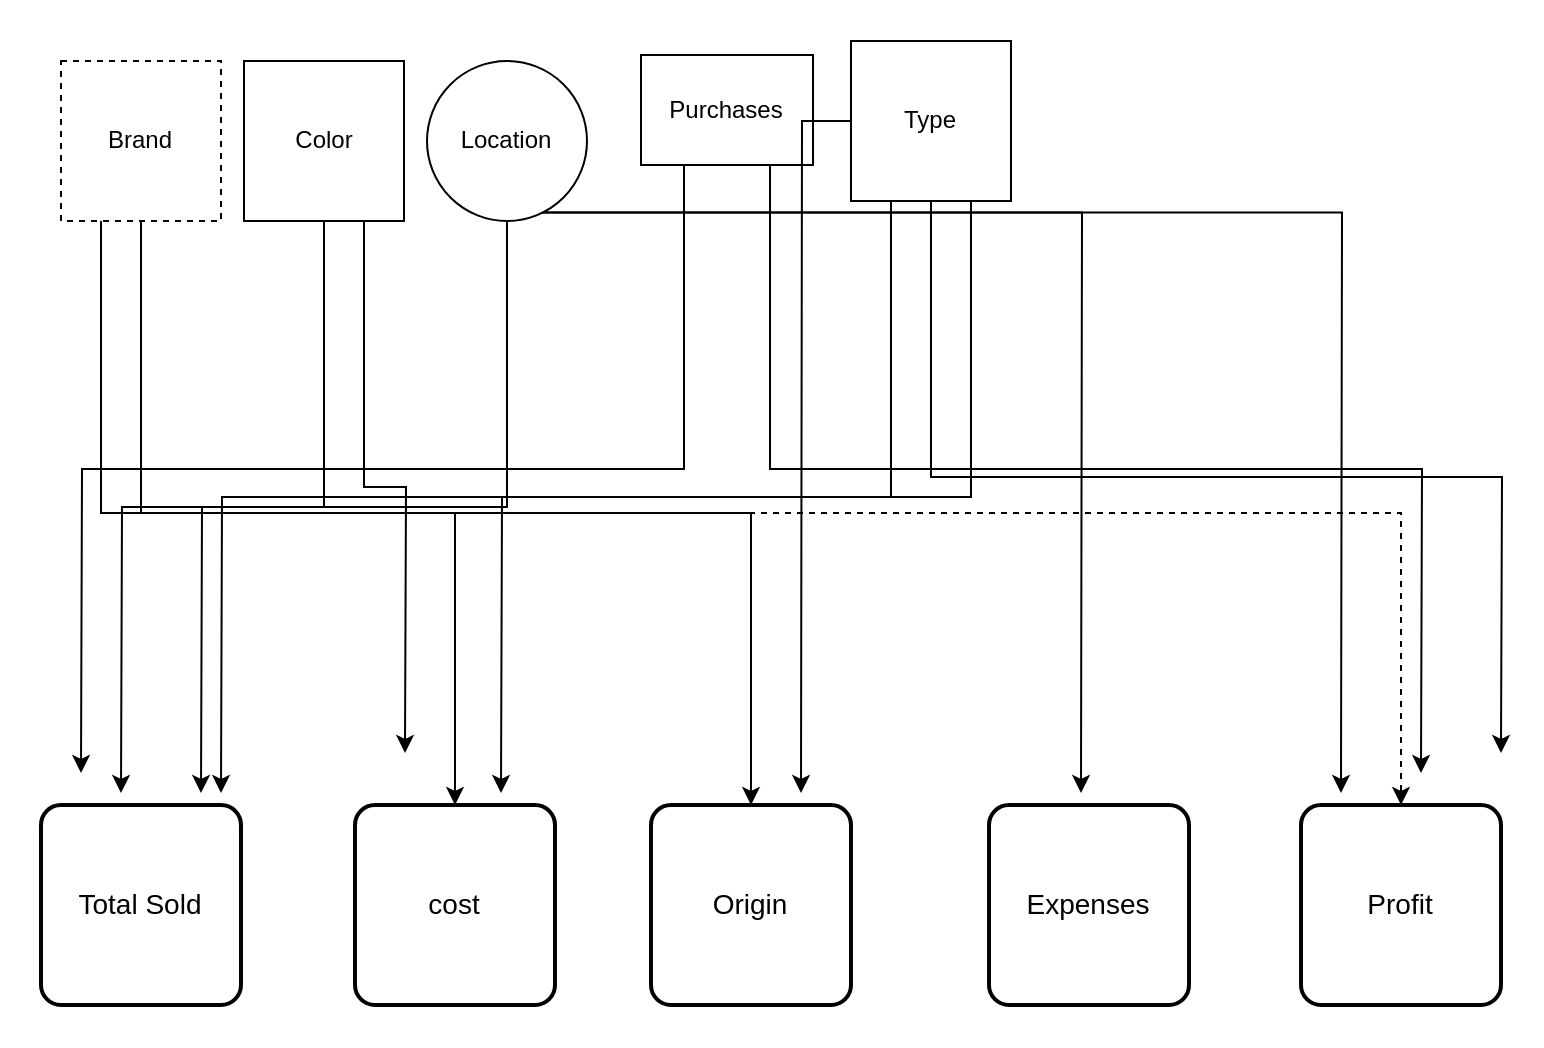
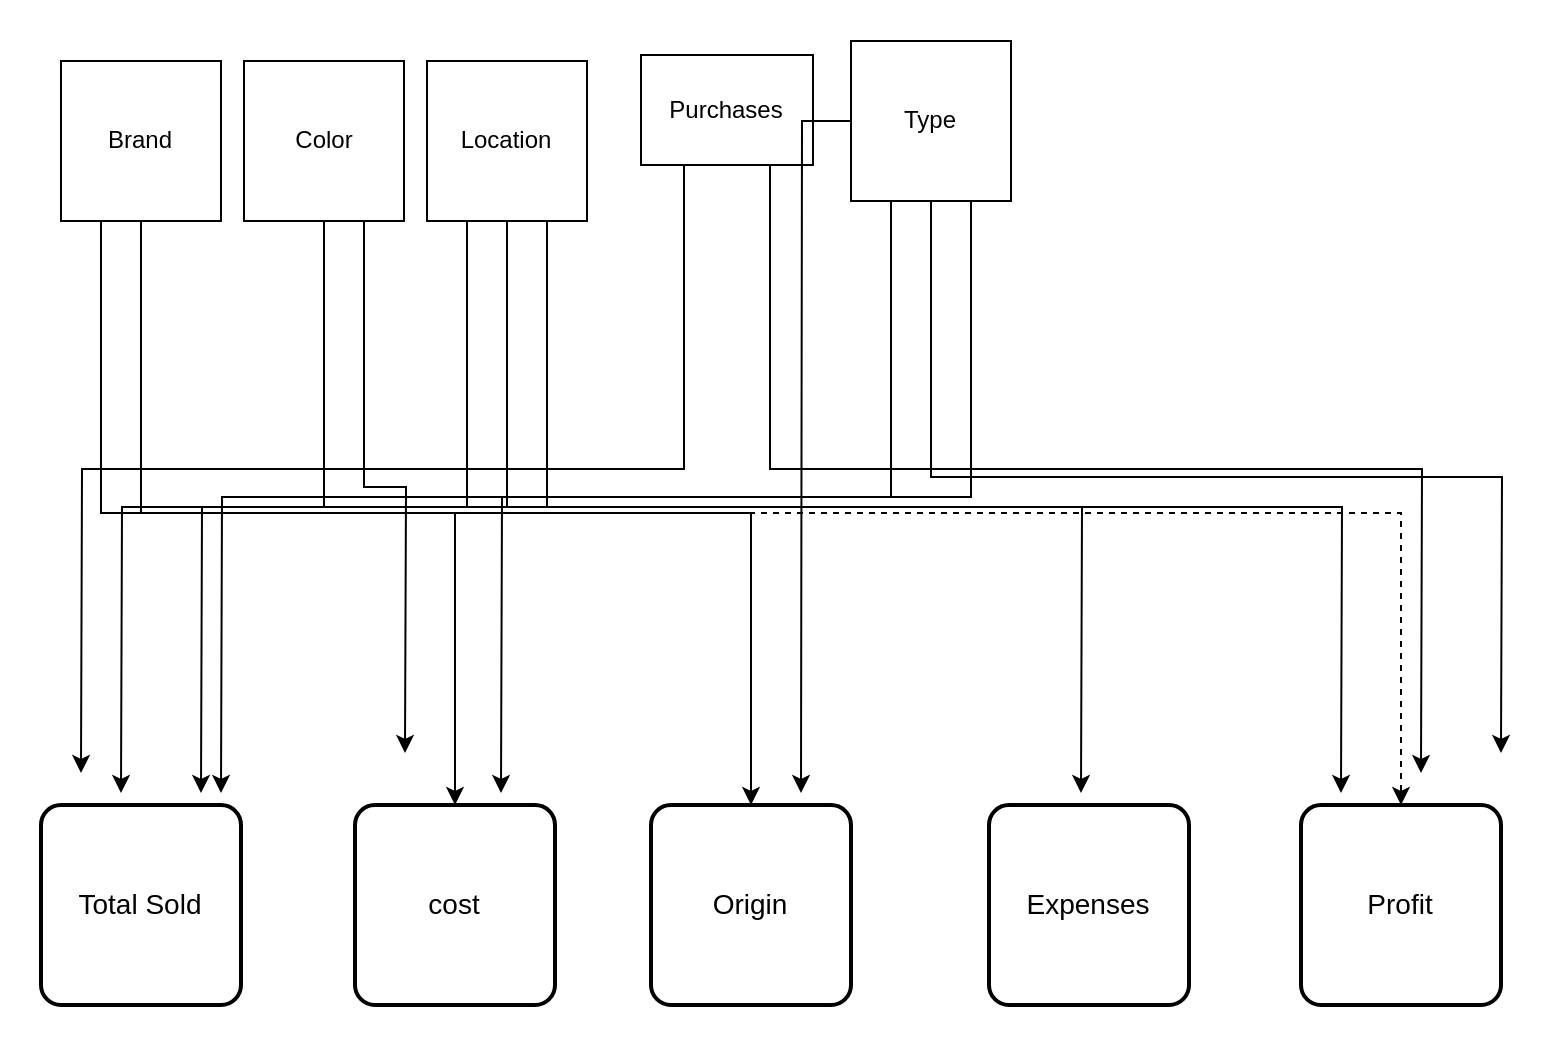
  <mxCell id="0" />
  <mxCell id="1" parent="0" />
  <mxCell id="2" style="edgeStyle=orthogonalEdgeStyle;rounded=0;orthogonalLoop=1;jettySize=auto;html=1;exitX=0.5;exitY=1;exitDx=0;exitDy=0;" edge="1" parent="1" source="5"><mxGeometry relative="1" as="geometry"><mxPoint x="60" y="396" as="targetPoint" /></mxGeometry></mxCell>
  <mxCell id="3" style="edgeStyle=orthogonalEdgeStyle;rounded=0;orthogonalLoop=1;jettySize=auto;html=1;exitX=0.75;exitY=1;exitDx=0;exitDy=0;" edge="1" parent="1" source="5"><mxGeometry relative="1" as="geometry"><mxPoint x="540" y="396" as="targetPoint" /></mxGeometry></mxCell>
  <mxCell id="4" style="edgeStyle=orthogonalEdgeStyle;rounded=0;orthogonalLoop=1;jettySize=auto;html=1;exitX=0.25;exitY=1;exitDx=0;exitDy=0;" edge="1" parent="1" source="5"><mxGeometry relative="1" as="geometry"><mxPoint x="670" y="396" as="targetPoint" /></mxGeometry></mxCell>
- <mxCell id="5" value="Location" style="ellipse;whiteSpace=wrap;html=1;aspect=fixed;" vertex="1" parent="1"><mxGeometry x="213" y="30" width="80" height="80" as="geometry" /></mxCell>
+ <mxCell id="5" value="Location" style="whiteSpace=wrap;html=1;aspect=fixed;" vertex="1" parent="1"><mxGeometry x="213" y="30" width="80" height="80" as="geometry" /></mxCell>
  <mxCell id="6" style="edgeStyle=orthogonalEdgeStyle;rounded=0;orthogonalLoop=1;jettySize=auto;html=1;exitX=0.75;exitY=1;exitDx=0;exitDy=0;" edge="1" parent="1" source="8"><mxGeometry relative="1" as="geometry"><mxPoint x="710" y="386" as="targetPoint" /></mxGeometry></mxCell>
  <mxCell id="7" style="edgeStyle=orthogonalEdgeStyle;rounded=0;orthogonalLoop=1;jettySize=auto;html=1;exitX=0.25;exitY=1;exitDx=0;exitDy=0;" edge="1" parent="1" source="8"><mxGeometry relative="1" as="geometry"><mxPoint x="40" y="386" as="targetPoint" /></mxGeometry></mxCell>
  <mxCell id="8" value="Purchases" style="whiteSpace=wrap;html=1;aspect=fixed;" vertex="1" parent="1"><mxGeometry x="320" y="27" width="86" height="55" as="geometry" /></mxCell>
  <mxCell id="9" style="edgeStyle=orthogonalEdgeStyle;rounded=0;orthogonalLoop=1;jettySize=auto;html=1;exitX=0.25;exitY=1;exitDx=0;exitDy=0;" edge="1" parent="1" source="13"><mxGeometry relative="1" as="geometry"><mxPoint x="110" y="396" as="targetPoint" /></mxGeometry></mxCell>
  <mxCell id="10" style="edgeStyle=orthogonalEdgeStyle;rounded=0;orthogonalLoop=1;jettySize=auto;html=1;exitX=0.75;exitY=1;exitDx=0;exitDy=0;" edge="1" parent="1" source="13"><mxGeometry relative="1" as="geometry"><mxPoint x="250" y="396" as="targetPoint" /></mxGeometry></mxCell>
  <mxCell id="11" value="" style="edgeStyle=orthogonalEdgeStyle;rounded=0;orthogonalLoop=1;jettySize=auto;html=1;" edge="1" parent="1" source="13"><mxGeometry relative="1" as="geometry"><mxPoint x="400" y="396" as="targetPoint" /></mxGeometry></mxCell>
  <mxCell id="12" style="edgeStyle=orthogonalEdgeStyle;rounded=0;orthogonalLoop=1;jettySize=auto;html=1;exitX=0.5;exitY=1;exitDx=0;exitDy=0;" edge="1" parent="1" source="13"><mxGeometry relative="1" as="geometry"><mxPoint x="750" y="376" as="targetPoint" /></mxGeometry></mxCell>
  <mxCell id="13" value="Type" style="whiteSpace=wrap;html=1;aspect=fixed;" vertex="1" parent="1"><mxGeometry x="425" y="20" width="80" height="80" as="geometry" /></mxCell>
  <mxCell id="14" style="edgeStyle=orthogonalEdgeStyle;rounded=0;orthogonalLoop=1;jettySize=auto;html=1;exitX=0.5;exitY=1;exitDx=0;exitDy=0;" edge="1" parent="1" source="16"><mxGeometry relative="1" as="geometry"><mxPoint x="100" y="396" as="targetPoint" /></mxGeometry></mxCell>
  <mxCell id="15" style="edgeStyle=orthogonalEdgeStyle;rounded=0;orthogonalLoop=1;jettySize=auto;html=1;exitX=0.75;exitY=1;exitDx=0;exitDy=0;" edge="1" parent="1" source="16"><mxGeometry relative="1" as="geometry"><mxPoint x="202" y="376" as="targetPoint" /></mxGeometry></mxCell>
  <mxCell id="16" value="Color" style="whiteSpace=wrap;html=1;aspect=fixed;" vertex="1" parent="1"><mxGeometry x="121.5" y="30" width="80" height="80" as="geometry" /></mxCell>
  <mxCell id="17" style="edgeStyle=orthogonalEdgeStyle;rounded=0;orthogonalLoop=1;jettySize=auto;html=1;exitX=0.25;exitY=1;exitDx=0;exitDy=0;" edge="1" parent="1" source="20" target="23"><mxGeometry relative="1" as="geometry" /></mxCell>
  <mxCell id="18" style="edgeStyle=orthogonalEdgeStyle;rounded=0;orthogonalLoop=1;jettySize=auto;html=1;exitX=0.5;exitY=1;exitDx=0;exitDy=0;entryX=0.5;entryY=0;entryDx=0;entryDy=0;" edge="1" parent="1" source="20" target="24"><mxGeometry relative="1" as="geometry" /></mxCell>
  <mxCell id="19" style="edgeStyle=orthogonalEdgeStyle;rounded=0;orthogonalLoop=1;jettySize=auto;html=1;exitX=0.5;exitY=1;exitDx=0;exitDy=0;dashed=1;" edge="1" parent="1" source="20" target="21"><mxGeometry relative="1" as="geometry" /></mxCell>
- <mxCell id="20" value="Brand" style="whiteSpace=wrap;html=1;aspect=fixed;dashed=1;" vertex="1" parent="1"><mxGeometry x="30" y="30" width="80" height="80" as="geometry" /></mxCell>
+ <mxCell id="20" value="Brand" style="whiteSpace=wrap;html=1;aspect=fixed;" vertex="1" parent="1"><mxGeometry x="30" y="30" width="80" height="80" as="geometry" /></mxCell>
  <mxCell id="21" value="Profit" style="strokeWidth=2;rounded=1;arcSize=10;whiteSpace=wrap;html=1;align=center;fontSize=14;" vertex="1" parent="1"><mxGeometry x="650" y="402" width="100" height="100" as="geometry" /></mxCell>
  <mxCell id="22" value="Total Sold" style="strokeWidth=2;rounded=1;arcSize=10;whiteSpace=wrap;html=1;align=center;fontSize=14;" vertex="1" parent="1"><mxGeometry x="20" y="402" width="100" height="100" as="geometry" /></mxCell>
  <mxCell id="23" value="cost" style="strokeWidth=2;rounded=1;arcSize=10;whiteSpace=wrap;html=1;align=center;fontSize=14;" vertex="1" parent="1"><mxGeometry x="177" y="402" width="100" height="100" as="geometry" /></mxCell>
  <mxCell id="24" value="Origin" style="strokeWidth=2;rounded=1;arcSize=10;whiteSpace=wrap;html=1;align=center;fontSize=14;" vertex="1" parent="1"><mxGeometry x="325" y="402" width="100" height="100" as="geometry" /></mxCell>
  <mxCell id="25" value="Expenses" style="strokeWidth=2;rounded=1;arcSize=10;whiteSpace=wrap;html=1;align=center;fontSize=14;" vertex="1" parent="1"><mxGeometry x="494" y="402" width="100" height="100" as="geometry" /></mxCell>
